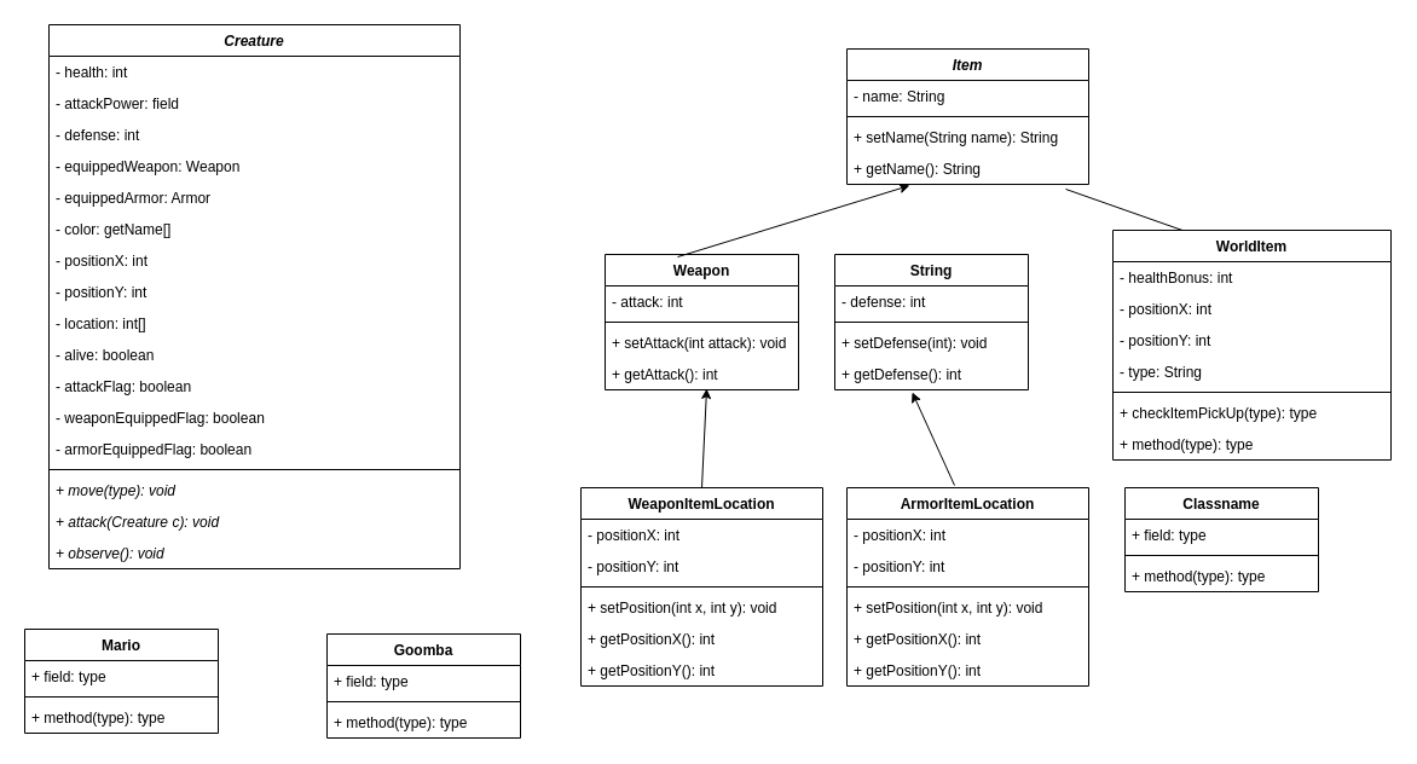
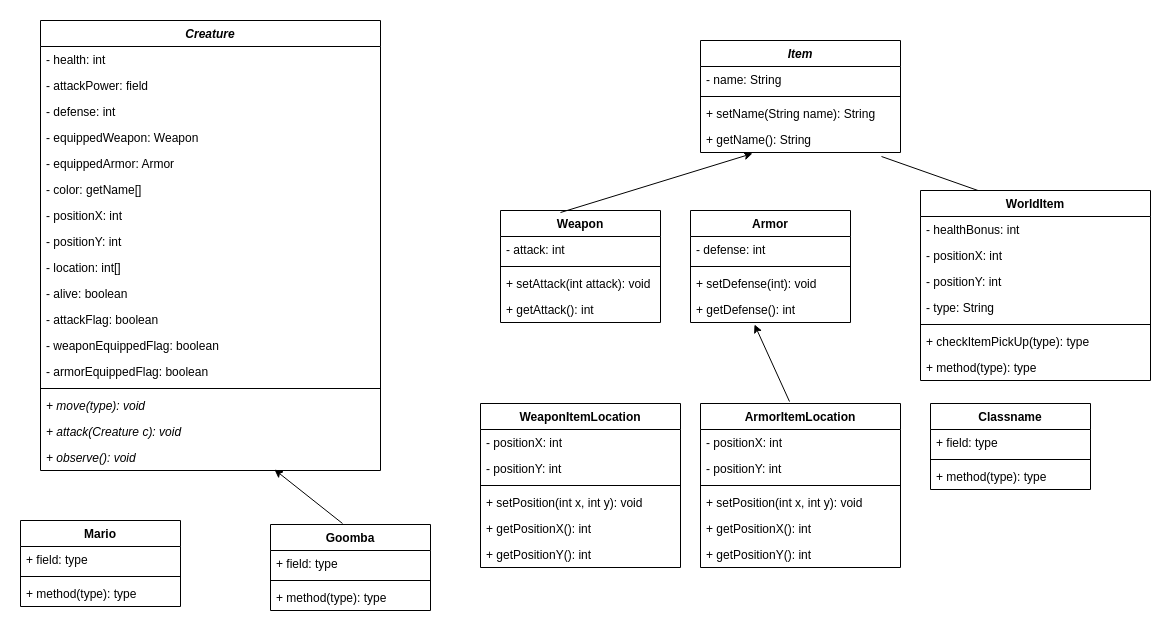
  <mxCell id="0" />
  <mxCell id="1" parent="0" />
  <mxCell id="2" value="Item" style="swimlane;fontStyle=3;align=center;verticalAlign=top;childLayout=stackLayout;horizontal=1;startSize=26;horizontalStack=0;resizeParent=1;resizeParentMax=0;resizeLast=0;collapsible=1;marginBottom=0;" parent="1" vertex="1"><mxGeometry x="700" y="40" width="200" height="112" as="geometry" /></mxCell>
  <mxCell id="3" value="- name: String" style="text;strokeColor=none;fillColor=none;align=left;verticalAlign=top;spacingLeft=4;spacingRight=4;overflow=hidden;rotatable=0;points=[[0,0.5],[1,0.5]];portConstraint=eastwest;" parent="2" vertex="1"><mxGeometry y="26" width="200" height="26" as="geometry" /></mxCell>
  <mxCell id="4" value="" style="line;strokeWidth=1;fillColor=none;align=left;verticalAlign=middle;spacingTop=-1;spacingLeft=3;spacingRight=3;rotatable=0;labelPosition=right;points=[];portConstraint=eastwest;" parent="2" vertex="1"><mxGeometry y="52" width="200" height="8" as="geometry" /></mxCell>
  <mxCell id="5" value="+ setName(String name): String" style="text;strokeColor=none;fillColor=none;align=left;verticalAlign=top;spacingLeft=4;spacingRight=4;overflow=hidden;rotatable=0;points=[[0,0.5],[1,0.5]];portConstraint=eastwest;" parent="2" vertex="1"><mxGeometry y="60" width="200" height="26" as="geometry" /></mxCell>
  <mxCell id="6" value="+ getName(): String" style="text;strokeColor=none;fillColor=none;align=left;verticalAlign=top;spacingLeft=4;spacingRight=4;overflow=hidden;rotatable=0;points=[[0,0.5],[1,0.5]];portConstraint=eastwest;" parent="2" vertex="1"><mxGeometry y="86" width="200" height="26" as="geometry" /></mxCell>
  <mxCell id="7" value="" style="endArrow=none;html=1;exitX=0.905;exitY=1.154;exitDx=0;exitDy=0;entryX=0.25;entryY=0;entryDx=0;entryDy=0;exitPerimeter=0;" parent="1" source="6" target="43" edge="1"><mxGeometry width="50" height="50" relative="1" as="geometry"><mxPoint x="860" y="105" as="sourcePoint" /><mxPoint x="960" y="60" as="targetPoint" /></mxGeometry></mxCell>
  <mxCell id="8" value="Weapon" style="swimlane;fontStyle=1;align=center;verticalAlign=top;childLayout=stackLayout;horizontal=1;startSize=26;horizontalStack=0;resizeParent=1;resizeParentMax=0;resizeLast=0;collapsible=1;marginBottom=0;" parent="1" vertex="1"><mxGeometry x="500" y="210" width="160" height="112" as="geometry" /></mxCell>
  <mxCell id="9" value="- attack: int" style="text;strokeColor=none;fillColor=none;align=left;verticalAlign=top;spacingLeft=4;spacingRight=4;overflow=hidden;rotatable=0;points=[[0,0.5],[1,0.5]];portConstraint=eastwest;" parent="8" vertex="1"><mxGeometry y="26" width="160" height="26" as="geometry" /></mxCell>
  <mxCell id="10" value="" style="line;strokeWidth=1;fillColor=none;align=left;verticalAlign=middle;spacingTop=-1;spacingLeft=3;spacingRight=3;rotatable=0;labelPosition=right;points=[];portConstraint=eastwest;" parent="8" vertex="1"><mxGeometry y="52" width="160" height="8" as="geometry" /></mxCell>
  <mxCell id="11" value="+ setAttack(int attack): void" style="text;strokeColor=none;fillColor=none;align=left;verticalAlign=top;spacingLeft=4;spacingRight=4;overflow=hidden;rotatable=0;points=[[0,0.5],[1,0.5]];portConstraint=eastwest;" parent="8" vertex="1"><mxGeometry y="60" width="160" height="26" as="geometry" /></mxCell>
  <mxCell id="12" value="+ getAttack(): int" style="text;strokeColor=none;fillColor=none;align=left;verticalAlign=top;spacingLeft=4;spacingRight=4;overflow=hidden;rotatable=0;points=[[0,0.5],[1,0.5]];portConstraint=eastwest;" parent="8" vertex="1"><mxGeometry y="86" width="160" height="26" as="geometry" /></mxCell>
+ <mxCell id="13" value="" style="endArrow=classic;html=1;exitX=0.45;exitY=-0.012;exitDx=0;exitDy=0;exitPerimeter=0;entryX=0.688;entryY=0.962;entryDx=0;entryDy=0;entryPerimeter=0;" parent="1" source="21" target="73" edge="1"><mxGeometry width="50" height="50" relative="1" as="geometry"><mxPoint x="320" y="530" as="sourcePoint" /><mxPoint x="276.987" y="402" as="targetPoint" /></mxGeometry></mxCell>
  <mxCell id="14" value="" style="endArrow=classic;html=1;entryX=0.26;entryY=1.038;entryDx=0;entryDy=0;entryPerimeter=0;exitX=0.375;exitY=0.018;exitDx=0;exitDy=0;exitPerimeter=0;" parent="1" source="8" target="6" edge="1"><mxGeometry width="50" height="50" relative="1" as="geometry"><mxPoint x="575" y="210" as="sourcePoint" /><mxPoint x="625" y="160" as="targetPoint" /></mxGeometry></mxCell>
- <mxCell id="15" value="" style="endArrow=classic;html=1;entryX=0.525;entryY=0.962;entryDx=0;entryDy=0;entryPerimeter=0;exitX=0.5;exitY=0;exitDx=0;exitDy=0;" edge="1" parent="1" source="29" target="12"><mxGeometry width="50" height="50" relative="1" as="geometry"><mxPoint x="584" y="410" as="sourcePoint" /><mxPoint x="600" y="360" as="targetPoint" /></mxGeometry></mxCell>
- <mxCell id="16" value="String" style="swimlane;fontStyle=1;align=center;verticalAlign=top;childLayout=stackLayout;horizontal=1;startSize=26;horizontalStack=0;resizeParent=1;resizeParentMax=0;resizeLast=0;collapsible=1;marginBottom=0;" parent="1" vertex="1"><mxGeometry x="690" y="210" width="160" height="112" as="geometry" /></mxCell>
+ <mxCell id="16" value="Armor" style="swimlane;fontStyle=1;align=center;verticalAlign=top;childLayout=stackLayout;horizontal=1;startSize=26;horizontalStack=0;resizeParent=1;resizeParentMax=0;resizeLast=0;collapsible=1;marginBottom=0;" parent="1" vertex="1"><mxGeometry x="690" y="210" width="160" height="112" as="geometry" /></mxCell>
  <mxCell id="17" value="- defense: int" style="text;strokeColor=none;fillColor=none;align=left;verticalAlign=top;spacingLeft=4;spacingRight=4;overflow=hidden;rotatable=0;points=[[0,0.5],[1,0.5]];portConstraint=eastwest;" parent="16" vertex="1"><mxGeometry y="26" width="160" height="26" as="geometry" /></mxCell>
  <mxCell id="18" value="" style="line;strokeWidth=1;fillColor=none;align=left;verticalAlign=middle;spacingTop=-1;spacingLeft=3;spacingRight=3;rotatable=0;labelPosition=right;points=[];portConstraint=eastwest;" parent="16" vertex="1"><mxGeometry y="52" width="160" height="8" as="geometry" /></mxCell>
  <mxCell id="19" value="+ setDefense(int): void" style="text;strokeColor=none;fillColor=none;align=left;verticalAlign=top;spacingLeft=4;spacingRight=4;overflow=hidden;rotatable=0;points=[[0,0.5],[1,0.5]];portConstraint=eastwest;" parent="16" vertex="1"><mxGeometry y="60" width="160" height="26" as="geometry" /></mxCell>
  <mxCell id="20" value="+ getDefense(): int" style="text;strokeColor=none;fillColor=none;align=left;verticalAlign=top;spacingLeft=4;spacingRight=4;overflow=hidden;rotatable=0;points=[[0,0.5],[1,0.5]];portConstraint=eastwest;" parent="16" vertex="1"><mxGeometry y="86" width="160" height="26" as="geometry" /></mxCell>
  <mxCell id="21" value="Goomba" style="swimlane;fontStyle=1;align=center;verticalAlign=top;childLayout=stackLayout;horizontal=1;startSize=26;horizontalStack=0;resizeParent=1;resizeParentMax=0;resizeLast=0;collapsible=1;marginBottom=0;" parent="1" vertex="1"><mxGeometry x="270" y="524" width="160" height="86" as="geometry" /></mxCell>
  <mxCell id="22" value="+ field: type" style="text;strokeColor=none;fillColor=none;align=left;verticalAlign=top;spacingLeft=4;spacingRight=4;overflow=hidden;rotatable=0;points=[[0,0.5],[1,0.5]];portConstraint=eastwest;" parent="21" vertex="1"><mxGeometry y="26" width="160" height="26" as="geometry" /></mxCell>
  <mxCell id="23" value="" style="line;strokeWidth=1;fillColor=none;align=left;verticalAlign=middle;spacingTop=-1;spacingLeft=3;spacingRight=3;rotatable=0;labelPosition=right;points=[];portConstraint=eastwest;" parent="21" vertex="1"><mxGeometry y="52" width="160" height="8" as="geometry" /></mxCell>
  <mxCell id="24" value="+ method(type): type" style="text;strokeColor=none;fillColor=none;align=left;verticalAlign=top;spacingLeft=4;spacingRight=4;overflow=hidden;rotatable=0;points=[[0,0.5],[1,0.5]];portConstraint=eastwest;" parent="21" vertex="1"><mxGeometry y="60" width="160" height="26" as="geometry" /></mxCell>
  <mxCell id="25" value="Mario" style="swimlane;fontStyle=1;align=center;verticalAlign=top;childLayout=stackLayout;horizontal=1;startSize=26;horizontalStack=0;resizeParent=1;resizeParentMax=0;resizeLast=0;collapsible=1;marginBottom=0;" parent="1" vertex="1"><mxGeometry x="20" y="520" width="160" height="86" as="geometry" /></mxCell>
  <mxCell id="26" value="+ field: type" style="text;strokeColor=none;fillColor=none;align=left;verticalAlign=top;spacingLeft=4;spacingRight=4;overflow=hidden;rotatable=0;points=[[0,0.5],[1,0.5]];portConstraint=eastwest;" parent="25" vertex="1"><mxGeometry y="26" width="160" height="26" as="geometry" /></mxCell>
  <mxCell id="27" value="" style="line;strokeWidth=1;fillColor=none;align=left;verticalAlign=middle;spacingTop=-1;spacingLeft=3;spacingRight=3;rotatable=0;labelPosition=right;points=[];portConstraint=eastwest;" parent="25" vertex="1"><mxGeometry y="52" width="160" height="8" as="geometry" /></mxCell>
  <mxCell id="28" value="+ method(type): type" style="text;strokeColor=none;fillColor=none;align=left;verticalAlign=top;spacingLeft=4;spacingRight=4;overflow=hidden;rotatable=0;points=[[0,0.5],[1,0.5]];portConstraint=eastwest;" parent="25" vertex="1"><mxGeometry y="60" width="160" height="26" as="geometry" /></mxCell>
  <mxCell id="29" value="WeaponItemLocation" style="swimlane;fontStyle=1;align=center;verticalAlign=top;childLayout=stackLayout;horizontal=1;startSize=26;horizontalStack=0;resizeParent=1;resizeParentMax=0;resizeLast=0;collapsible=1;marginBottom=0;" vertex="1" parent="1"><mxGeometry x="480" y="403" width="200" height="164" as="geometry" /></mxCell>
  <mxCell id="30" value="- positionX: int" style="text;strokeColor=none;fillColor=none;align=left;verticalAlign=top;spacingLeft=4;spacingRight=4;overflow=hidden;rotatable=0;points=[[0,0.5],[1,0.5]];portConstraint=eastwest;" vertex="1" parent="29"><mxGeometry y="26" width="200" height="26" as="geometry" /></mxCell>
  <mxCell id="31" value="- positionY: int" style="text;strokeColor=none;fillColor=none;align=left;verticalAlign=top;spacingLeft=4;spacingRight=4;overflow=hidden;rotatable=0;points=[[0,0.5],[1,0.5]];portConstraint=eastwest;" vertex="1" parent="29"><mxGeometry y="52" width="200" height="26" as="geometry" /></mxCell>
  <mxCell id="32" value="" style="line;strokeWidth=1;fillColor=none;align=left;verticalAlign=middle;spacingTop=-1;spacingLeft=3;spacingRight=3;rotatable=0;labelPosition=right;points=[];portConstraint=eastwest;" vertex="1" parent="29"><mxGeometry y="78" width="200" height="8" as="geometry" /></mxCell>
  <mxCell id="33" value="+ setPosition(int x, int y): void" style="text;strokeColor=none;fillColor=none;align=left;verticalAlign=top;spacingLeft=4;spacingRight=4;overflow=hidden;rotatable=0;points=[[0,0.5],[1,0.5]];portConstraint=eastwest;" vertex="1" parent="29"><mxGeometry y="86" width="200" height="26" as="geometry" /></mxCell>
  <mxCell id="34" value="+ getPositionX(): int" style="text;strokeColor=none;fillColor=none;align=left;verticalAlign=top;spacingLeft=4;spacingRight=4;overflow=hidden;rotatable=0;points=[[0,0.5],[1,0.5]];portConstraint=eastwest;" vertex="1" parent="29"><mxGeometry y="112" width="200" height="26" as="geometry" /></mxCell>
  <mxCell id="35" value="+ getPositionY(): int" style="text;strokeColor=none;fillColor=none;align=left;verticalAlign=top;spacingLeft=4;spacingRight=4;overflow=hidden;rotatable=0;points=[[0,0.5],[1,0.5]];portConstraint=eastwest;" vertex="1" parent="29"><mxGeometry y="138" width="200" height="26" as="geometry" /></mxCell>
  <mxCell id="36" value="ArmorItemLocation" style="swimlane;fontStyle=1;align=center;verticalAlign=top;childLayout=stackLayout;horizontal=1;startSize=26;horizontalStack=0;resizeParent=1;resizeParentMax=0;resizeLast=0;collapsible=1;marginBottom=0;" vertex="1" parent="1"><mxGeometry x="700" y="403" width="200" height="164" as="geometry" /></mxCell>
  <mxCell id="37" value="- positionX: int" style="text;strokeColor=none;fillColor=none;align=left;verticalAlign=top;spacingLeft=4;spacingRight=4;overflow=hidden;rotatable=0;points=[[0,0.5],[1,0.5]];portConstraint=eastwest;" vertex="1" parent="36"><mxGeometry y="26" width="200" height="26" as="geometry" /></mxCell>
  <mxCell id="38" value="- positionY: int" style="text;strokeColor=none;fillColor=none;align=left;verticalAlign=top;spacingLeft=4;spacingRight=4;overflow=hidden;rotatable=0;points=[[0,0.5],[1,0.5]];portConstraint=eastwest;" vertex="1" parent="36"><mxGeometry y="52" width="200" height="26" as="geometry" /></mxCell>
  <mxCell id="39" value="" style="line;strokeWidth=1;fillColor=none;align=left;verticalAlign=middle;spacingTop=-1;spacingLeft=3;spacingRight=3;rotatable=0;labelPosition=right;points=[];portConstraint=eastwest;" vertex="1" parent="36"><mxGeometry y="78" width="200" height="8" as="geometry" /></mxCell>
  <mxCell id="40" value="+ setPosition(int x, int y): void" style="text;strokeColor=none;fillColor=none;align=left;verticalAlign=top;spacingLeft=4;spacingRight=4;overflow=hidden;rotatable=0;points=[[0,0.5],[1,0.5]];portConstraint=eastwest;" vertex="1" parent="36"><mxGeometry y="86" width="200" height="26" as="geometry" /></mxCell>
  <mxCell id="41" value="+ getPositionX(): int" style="text;strokeColor=none;fillColor=none;align=left;verticalAlign=top;spacingLeft=4;spacingRight=4;overflow=hidden;rotatable=0;points=[[0,0.5],[1,0.5]];portConstraint=eastwest;" vertex="1" parent="36"><mxGeometry y="112" width="200" height="26" as="geometry" /></mxCell>
  <mxCell id="42" value="+ getPositionY(): int" style="text;strokeColor=none;fillColor=none;align=left;verticalAlign=top;spacingLeft=4;spacingRight=4;overflow=hidden;rotatable=0;points=[[0,0.5],[1,0.5]];portConstraint=eastwest;" vertex="1" parent="36"><mxGeometry y="138" width="200" height="26" as="geometry" /></mxCell>
  <mxCell id="43" value="WorldItem" style="swimlane;fontStyle=1;align=center;verticalAlign=top;childLayout=stackLayout;horizontal=1;startSize=26;horizontalStack=0;resizeParent=1;resizeParentMax=0;resizeLast=0;collapsible=1;marginBottom=0;" parent="1" vertex="1"><mxGeometry x="920" y="190" width="230" height="190" as="geometry" /></mxCell>
  <mxCell id="44" value="- healthBonus: int" style="text;strokeColor=none;fillColor=none;align=left;verticalAlign=top;spacingLeft=4;spacingRight=4;overflow=hidden;rotatable=0;points=[[0,0.5],[1,0.5]];portConstraint=eastwest;" parent="43" vertex="1"><mxGeometry y="26" width="230" height="26" as="geometry" /></mxCell>
  <mxCell id="45" value="- positionX: int" style="text;strokeColor=none;fillColor=none;align=left;verticalAlign=top;spacingLeft=4;spacingRight=4;overflow=hidden;rotatable=0;points=[[0,0.5],[1,0.5]];portConstraint=eastwest;" parent="43" vertex="1"><mxGeometry y="52" width="230" height="26" as="geometry" /></mxCell>
  <mxCell id="46" value="- positionY: int" style="text;strokeColor=none;fillColor=none;align=left;verticalAlign=top;spacingLeft=4;spacingRight=4;overflow=hidden;rotatable=0;points=[[0,0.5],[1,0.5]];portConstraint=eastwest;" parent="43" vertex="1"><mxGeometry y="78" width="230" height="26" as="geometry" /></mxCell>
  <mxCell id="47" value="- type: String" style="text;strokeColor=none;fillColor=none;align=left;verticalAlign=top;spacingLeft=4;spacingRight=4;overflow=hidden;rotatable=0;points=[[0,0.5],[1,0.5]];portConstraint=eastwest;" parent="43" vertex="1"><mxGeometry y="104" width="230" height="26" as="geometry" /></mxCell>
  <mxCell id="48" value="" style="line;strokeWidth=1;fillColor=none;align=left;verticalAlign=middle;spacingTop=-1;spacingLeft=3;spacingRight=3;rotatable=0;labelPosition=right;points=[];portConstraint=eastwest;" parent="43" vertex="1"><mxGeometry y="130" width="230" height="8" as="geometry" /></mxCell>
  <mxCell id="49" value="+ checkItemPickUp(type): type" style="text;strokeColor=none;fillColor=none;align=left;verticalAlign=top;spacingLeft=4;spacingRight=4;overflow=hidden;rotatable=0;points=[[0,0.5],[1,0.5]];portConstraint=eastwest;" parent="43" vertex="1"><mxGeometry y="138" width="230" height="26" as="geometry" /></mxCell>
  <mxCell id="50" value="+ method(type): type" style="text;strokeColor=none;fillColor=none;align=left;verticalAlign=top;spacingLeft=4;spacingRight=4;overflow=hidden;rotatable=0;points=[[0,0.5],[1,0.5]];portConstraint=eastwest;" parent="43" vertex="1"><mxGeometry y="164" width="230" height="26" as="geometry" /></mxCell>
  <mxCell id="51" value="" style="endArrow=classic;html=1;entryX=0.4;entryY=1.077;entryDx=0;entryDy=0;entryPerimeter=0;exitX=0.445;exitY=-0.012;exitDx=0;exitDy=0;exitPerimeter=0;" edge="1" parent="1" source="36" target="20"><mxGeometry width="50" height="50" relative="1" as="geometry"><mxPoint x="768" y="402.99" as="sourcePoint" /><mxPoint x="772" y="321.002" as="targetPoint" /></mxGeometry></mxCell>
  <mxCell id="52" value="Classname" style="swimlane;fontStyle=1;align=center;verticalAlign=top;childLayout=stackLayout;horizontal=1;startSize=26;horizontalStack=0;resizeParent=1;resizeParentMax=0;resizeLast=0;collapsible=1;marginBottom=0;" parent="1" vertex="1"><mxGeometry x="930" y="403" width="160" height="86" as="geometry" /></mxCell>
  <mxCell id="53" value="+ field: type" style="text;strokeColor=none;fillColor=none;align=left;verticalAlign=top;spacingLeft=4;spacingRight=4;overflow=hidden;rotatable=0;points=[[0,0.5],[1,0.5]];portConstraint=eastwest;" parent="52" vertex="1"><mxGeometry y="26" width="160" height="26" as="geometry" /></mxCell>
  <mxCell id="54" value="" style="line;strokeWidth=1;fillColor=none;align=left;verticalAlign=middle;spacingTop=-1;spacingLeft=3;spacingRight=3;rotatable=0;labelPosition=right;points=[];portConstraint=eastwest;" parent="52" vertex="1"><mxGeometry y="52" width="160" height="8" as="geometry" /></mxCell>
  <mxCell id="55" value="+ method(type): type" style="text;strokeColor=none;fillColor=none;align=left;verticalAlign=top;spacingLeft=4;spacingRight=4;overflow=hidden;rotatable=0;points=[[0,0.5],[1,0.5]];portConstraint=eastwest;" parent="52" vertex="1"><mxGeometry y="60" width="160" height="26" as="geometry" /></mxCell>
  <mxCell id="56" value="Creature" style="swimlane;fontStyle=3;align=center;verticalAlign=top;childLayout=stackLayout;horizontal=1;startSize=26;horizontalStack=0;resizeParent=1;resizeParentMax=0;resizeLast=0;collapsible=1;marginBottom=0;" parent="1" vertex="1"><mxGeometry x="40" y="20" width="340" height="450" as="geometry" /></mxCell>
  <mxCell id="57" value="- health: int" style="text;strokeColor=none;fillColor=none;align=left;verticalAlign=top;spacingLeft=4;spacingRight=4;overflow=hidden;rotatable=0;points=[[0,0.5],[1,0.5]];portConstraint=eastwest;" parent="56" vertex="1"><mxGeometry y="26" width="340" height="26" as="geometry" /></mxCell>
  <mxCell id="58" value="- attackPower: field" style="text;strokeColor=none;fillColor=none;align=left;verticalAlign=top;spacingLeft=4;spacingRight=4;overflow=hidden;rotatable=0;points=[[0,0.5],[1,0.5]];portConstraint=eastwest;" parent="56" vertex="1"><mxGeometry y="52" width="340" height="26" as="geometry" /></mxCell>
  <mxCell id="59" value="- defense: int" style="text;strokeColor=none;fillColor=none;align=left;verticalAlign=top;spacingLeft=4;spacingRight=4;overflow=hidden;rotatable=0;points=[[0,0.5],[1,0.5]];portConstraint=eastwest;" parent="56" vertex="1"><mxGeometry y="78" width="340" height="26" as="geometry" /></mxCell>
  <mxCell id="60" value="- equippedWeapon: Weapon" style="text;strokeColor=none;fillColor=none;align=left;verticalAlign=top;spacingLeft=4;spacingRight=4;overflow=hidden;rotatable=0;points=[[0,0.5],[1,0.5]];portConstraint=eastwest;" parent="56" vertex="1"><mxGeometry y="104" width="340" height="26" as="geometry" /></mxCell>
  <mxCell id="61" value="- equippedArmor: Armor" style="text;strokeColor=none;fillColor=none;align=left;verticalAlign=top;spacingLeft=4;spacingRight=4;overflow=hidden;rotatable=0;points=[[0,0.5],[1,0.5]];portConstraint=eastwest;" parent="56" vertex="1"><mxGeometry y="130" width="340" height="26" as="geometry" /></mxCell>
  <mxCell id="62" value="- color: getName[]" style="text;strokeColor=none;fillColor=none;align=left;verticalAlign=top;spacingLeft=4;spacingRight=4;overflow=hidden;rotatable=0;points=[[0,0.5],[1,0.5]];portConstraint=eastwest;" vertex="1" parent="56"><mxGeometry y="156" width="340" height="26" as="geometry" /></mxCell>
  <mxCell id="63" value="- positionX: int" style="text;strokeColor=none;fillColor=none;align=left;verticalAlign=top;spacingLeft=4;spacingRight=4;overflow=hidden;rotatable=0;points=[[0,0.5],[1,0.5]];portConstraint=eastwest;" parent="56" vertex="1"><mxGeometry y="182" width="340" height="26" as="geometry" /></mxCell>
  <mxCell id="64" value="- positionY: int" style="text;strokeColor=none;fillColor=none;align=left;verticalAlign=top;spacingLeft=4;spacingRight=4;overflow=hidden;rotatable=0;points=[[0,0.5],[1,0.5]];portConstraint=eastwest;" vertex="1" parent="56"><mxGeometry y="208" width="340" height="26" as="geometry" /></mxCell>
  <mxCell id="65" value="- location: int[]" style="text;strokeColor=none;fillColor=none;align=left;verticalAlign=top;spacingLeft=4;spacingRight=4;overflow=hidden;rotatable=0;points=[[0,0.5],[1,0.5]];portConstraint=eastwest;" vertex="1" parent="56"><mxGeometry y="234" width="340" height="26" as="geometry" /></mxCell>
  <mxCell id="66" value="- alive: boolean" style="text;strokeColor=none;fillColor=none;align=left;verticalAlign=top;spacingLeft=4;spacingRight=4;overflow=hidden;rotatable=0;points=[[0,0.5],[1,0.5]];portConstraint=eastwest;" vertex="1" parent="56"><mxGeometry y="260" width="340" height="26" as="geometry" /></mxCell>
  <mxCell id="67" value="- attackFlag: boolean" style="text;strokeColor=none;fillColor=none;align=left;verticalAlign=top;spacingLeft=4;spacingRight=4;overflow=hidden;rotatable=0;points=[[0,0.5],[1,0.5]];portConstraint=eastwest;" vertex="1" parent="56"><mxGeometry y="286" width="340" height="26" as="geometry" /></mxCell>
  <mxCell id="68" value="- weaponEquippedFlag: boolean" style="text;strokeColor=none;fillColor=none;align=left;verticalAlign=top;spacingLeft=4;spacingRight=4;overflow=hidden;rotatable=0;points=[[0,0.5],[1,0.5]];portConstraint=eastwest;" vertex="1" parent="56"><mxGeometry y="312" width="340" height="26" as="geometry" /></mxCell>
  <mxCell id="69" value="- armorEquippedFlag: boolean" style="text;strokeColor=none;fillColor=none;align=left;verticalAlign=top;spacingLeft=4;spacingRight=4;overflow=hidden;rotatable=0;points=[[0,0.5],[1,0.5]];portConstraint=eastwest;" parent="56" vertex="1"><mxGeometry y="338" width="340" height="26" as="geometry" /></mxCell>
  <mxCell id="70" value="" style="line;strokeWidth=1;fillColor=none;align=left;verticalAlign=middle;spacingTop=-1;spacingLeft=3;spacingRight=3;rotatable=0;labelPosition=right;points=[];portConstraint=eastwest;" parent="56" vertex="1"><mxGeometry y="364" width="340" height="8" as="geometry" /></mxCell>
  <mxCell id="71" value="+ move(type): void" style="text;strokeColor=none;fillColor=none;align=left;verticalAlign=top;spacingLeft=4;spacingRight=4;overflow=hidden;rotatable=0;points=[[0,0.5],[1,0.5]];portConstraint=eastwest;fontStyle=2" parent="56" vertex="1"><mxGeometry y="372" width="340" height="26" as="geometry" /></mxCell>
  <mxCell id="72" value="+ attack(Creature c): void" style="text;strokeColor=none;fillColor=none;align=left;verticalAlign=top;spacingLeft=4;spacingRight=4;overflow=hidden;rotatable=0;points=[[0,0.5],[1,0.5]];portConstraint=eastwest;fontStyle=2" parent="56" vertex="1"><mxGeometry y="398" width="340" height="26" as="geometry" /></mxCell>
  <mxCell id="73" value="+ observe(): void" style="text;strokeColor=none;fillColor=none;align=left;verticalAlign=top;spacingLeft=4;spacingRight=4;overflow=hidden;rotatable=0;points=[[0,0.5],[1,0.5]];portConstraint=eastwest;fontStyle=2" parent="56" vertex="1"><mxGeometry y="424" width="340" height="26" as="geometry" /></mxCell>
